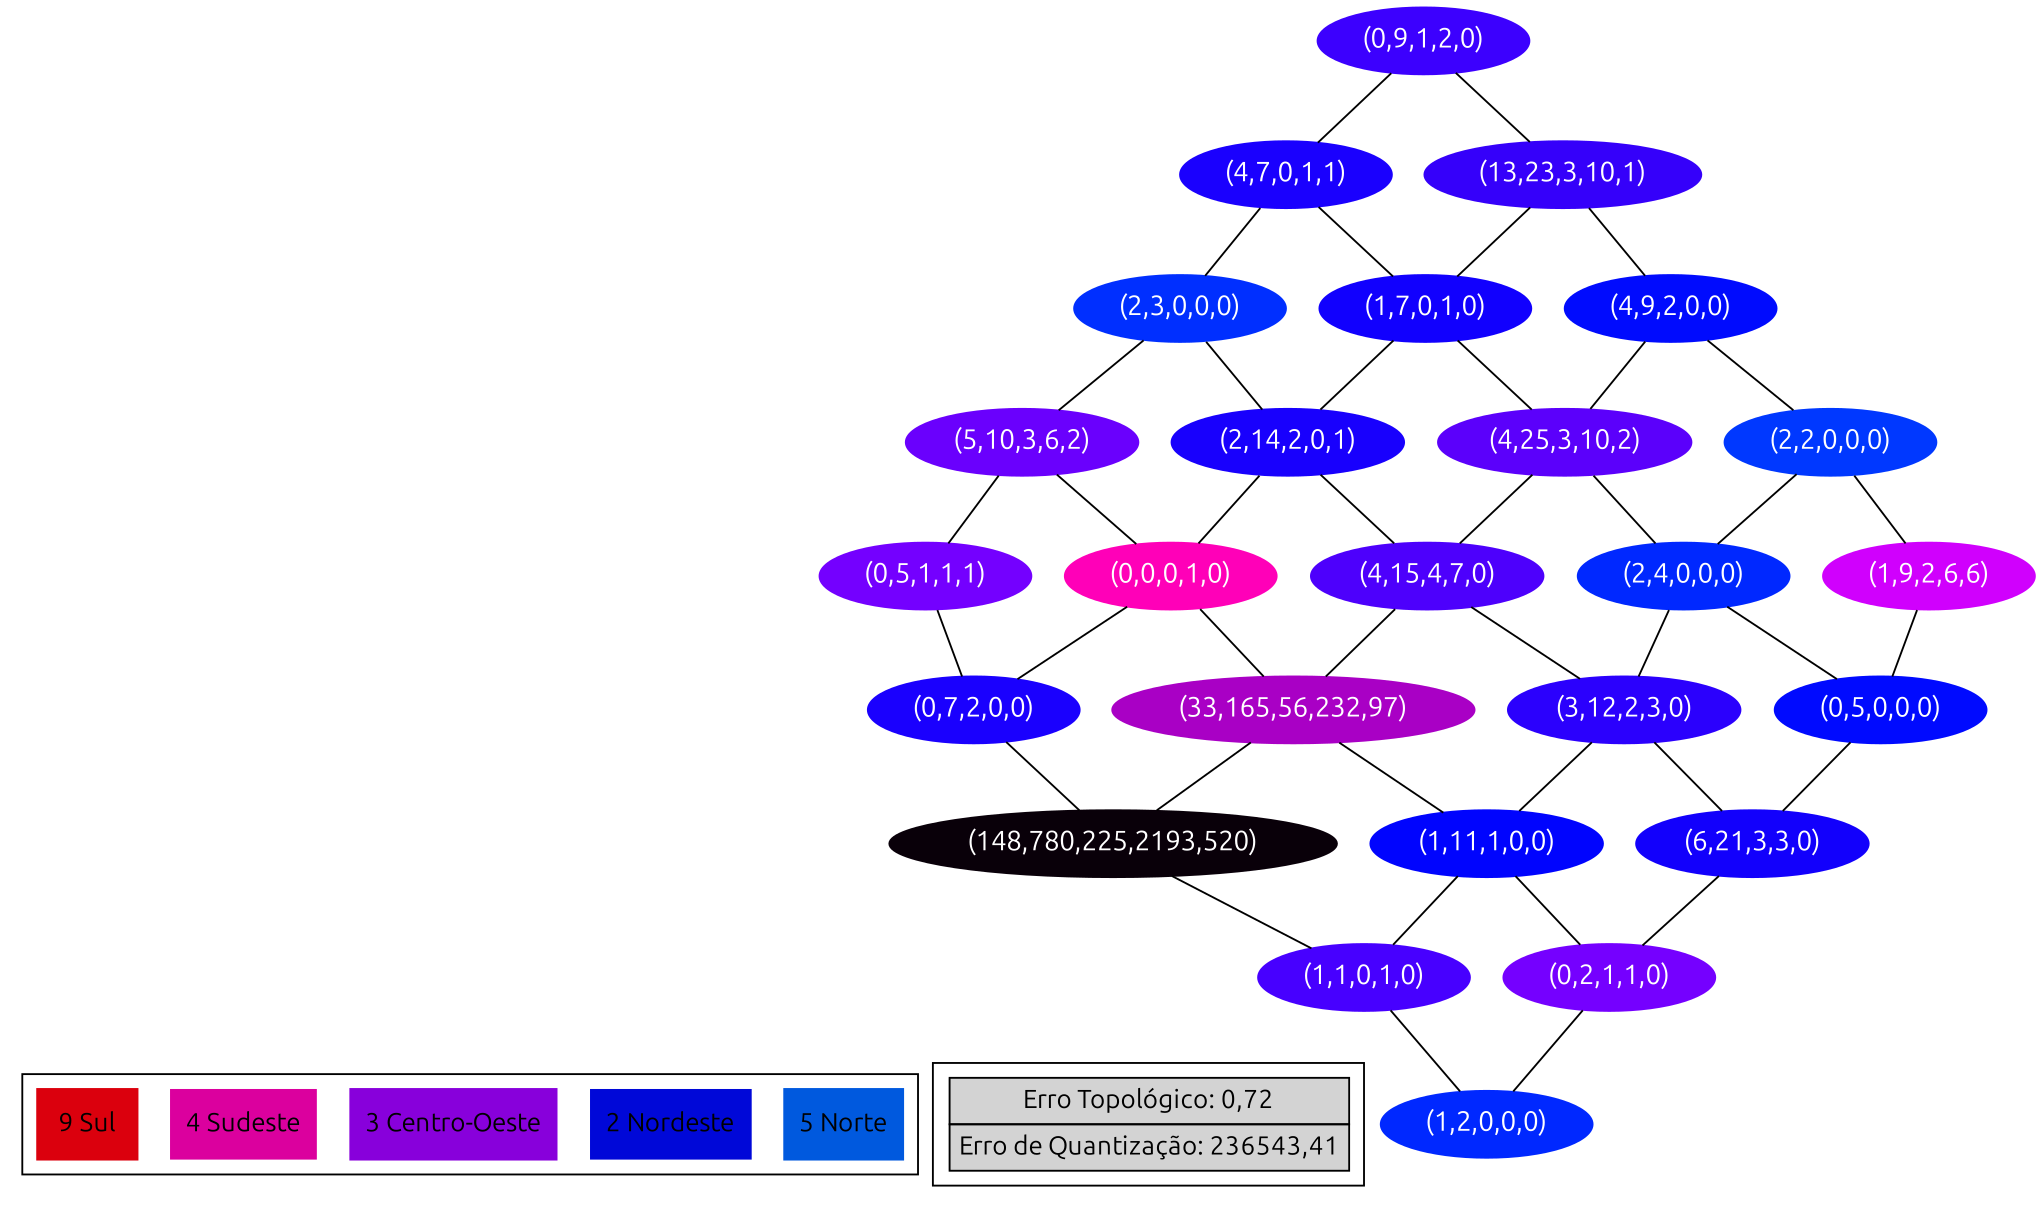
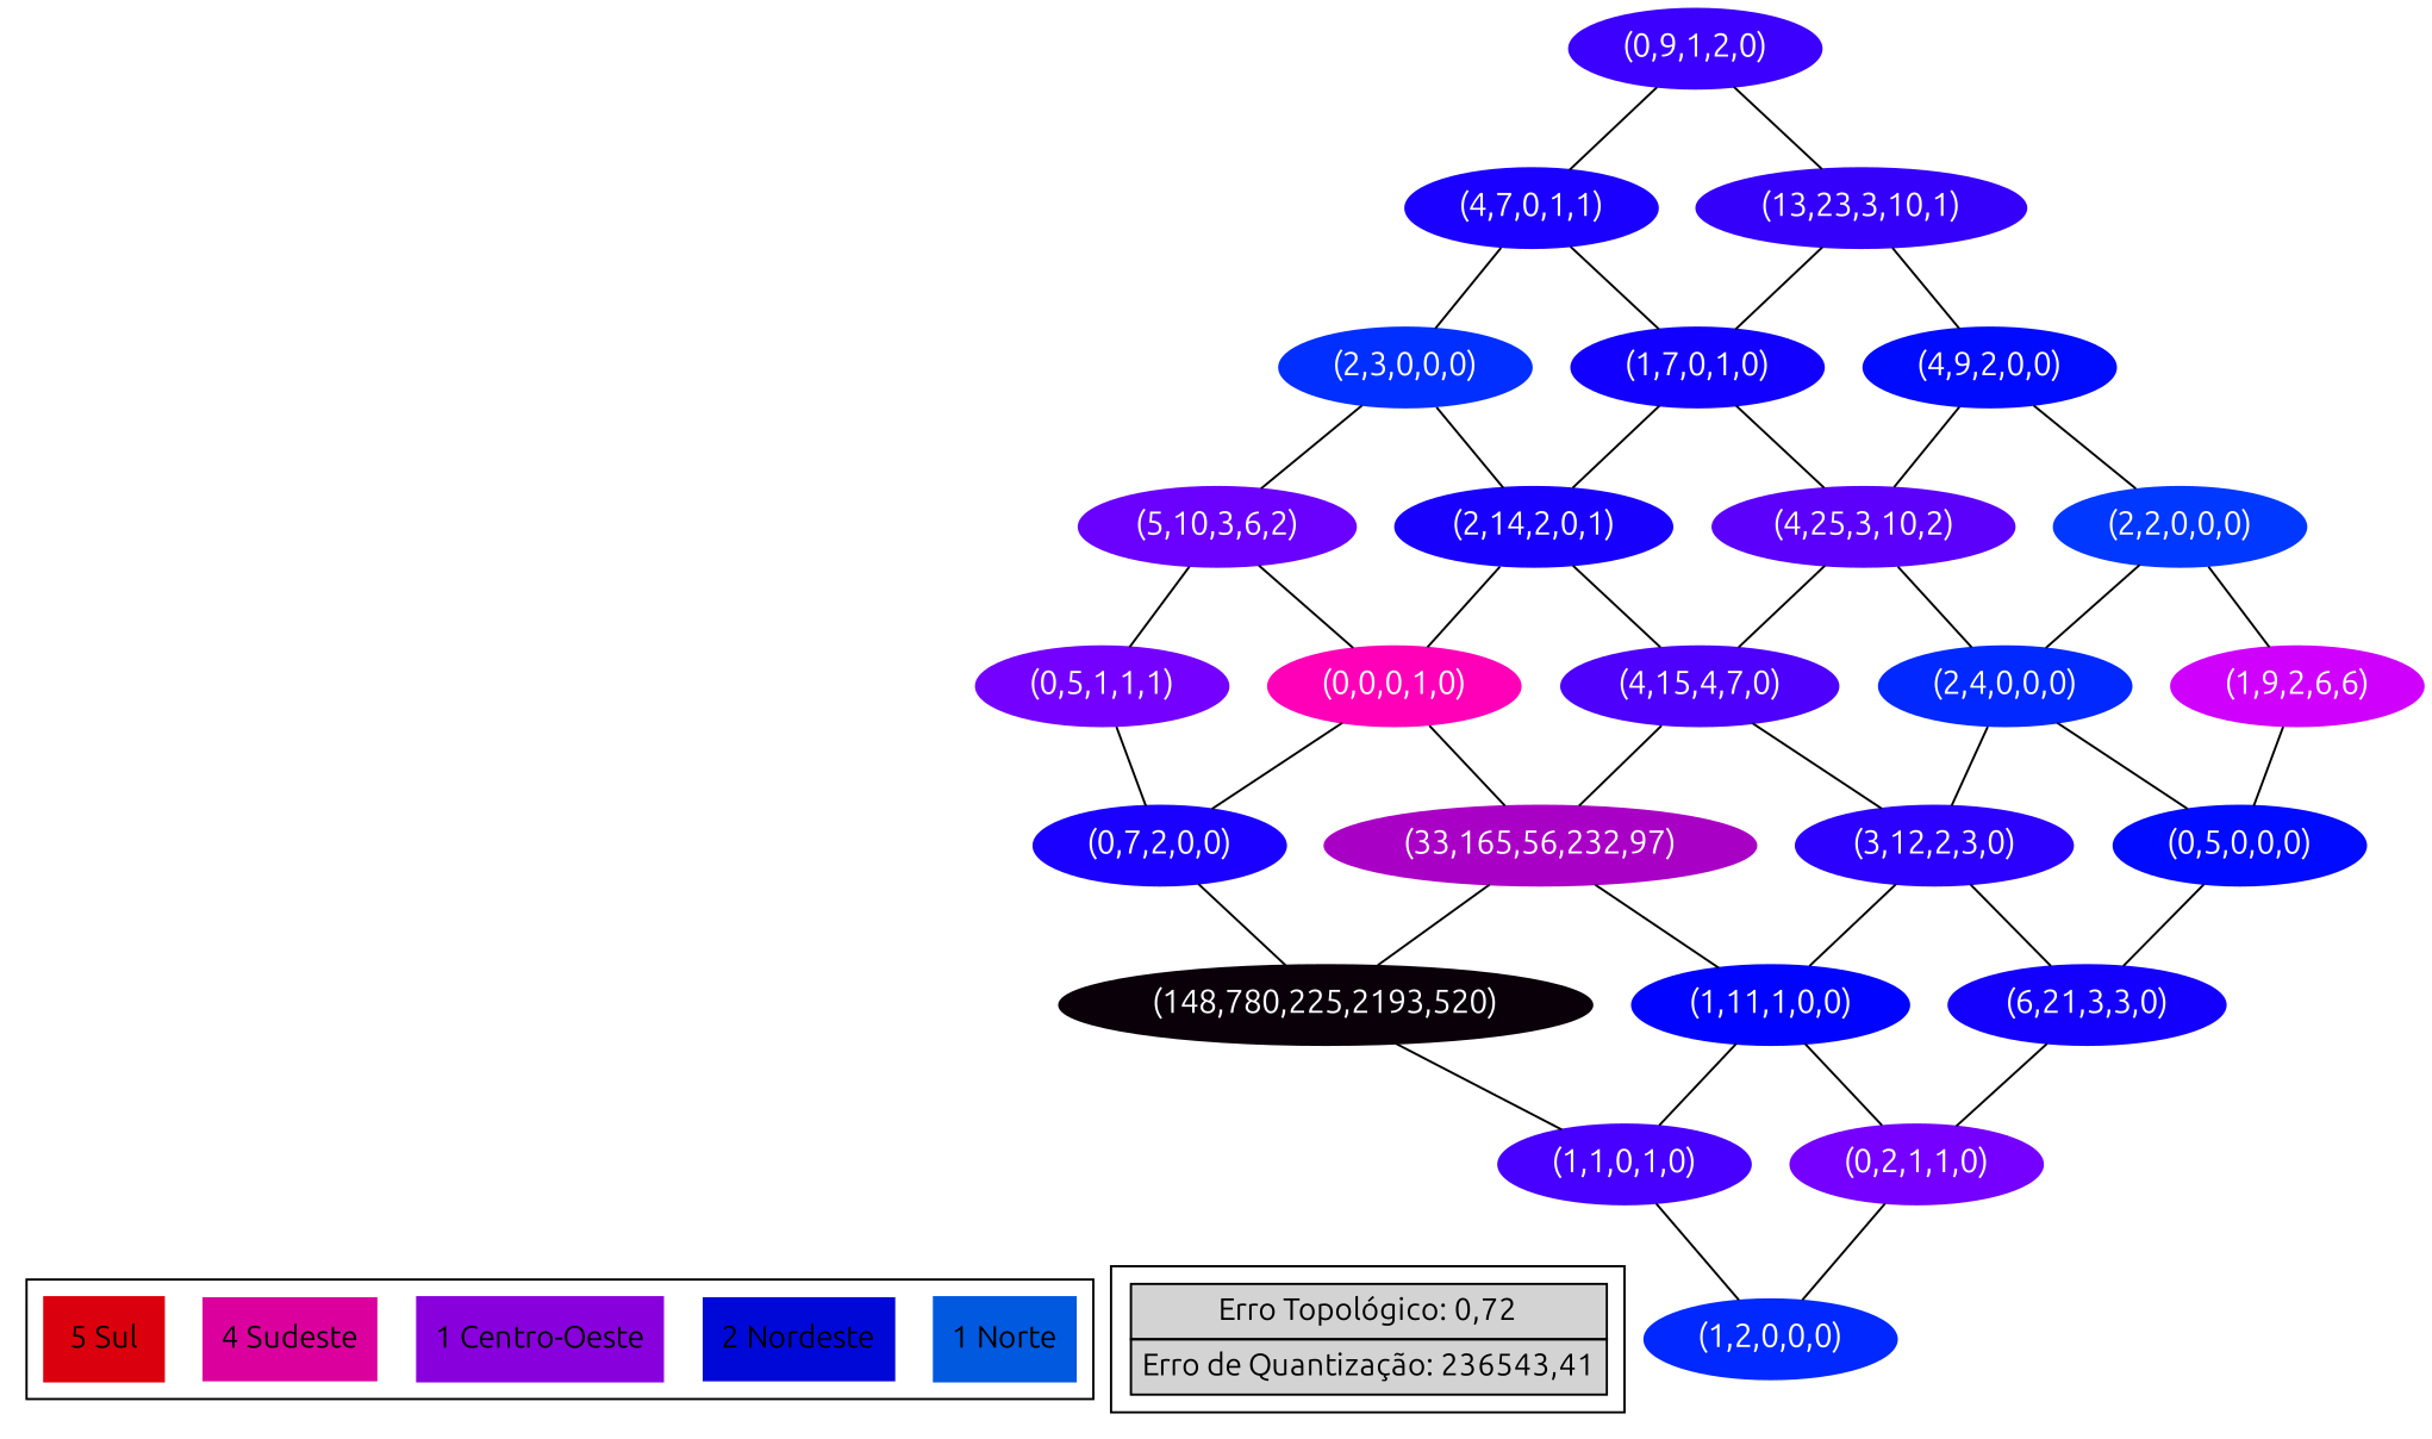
  graph {
    fontname=Ubuntu
    rankdir=BT
    node [fontcolor=white fontname=Ubuntu style=filled fontsize=15]
    edge [fontname=Ubuntu]
-   n1 [color="0.60 1 0.871 " fontcolor=black label="5 Norte" shape=record fontsize=""]
+   n1 [color="0.60 1 0.871 " fontcolor=black label="1 Norte" shape=record fontsize=""]
    n2 [color="0.66 1 0.846 " fontcolor=black label="2 Nordeste" shape=record fontsize=""]
-   n3 [color="0.77 1 0.859 " fontcolor=black label="3 Centro-Oeste" shape=record fontsize=""]
+   n3 [color="0.77 1 0.859 " fontcolor=black label="1 Centro-Oeste" shape=record fontsize=""]
    n4 [color="0.88 1 0.859 " fontcolor=black label="4 Sudeste" shape=record fontsize=""]
-   n5 [color="0.99 1 0.859 " fontcolor=black label="9 Sul" shape=record fontsize=""]
+   n5 [color="0.99 1 0.859 " fontcolor=black label="5 Sul" shape=record fontsize=""]
    n6 [fontcolor=black label=< <TABLE ALIGN="LEFT" BORDER="0" CELLBORDER="1" CELLSPACING="0" CELLPADDING="4"> <TR> <TD>Erro Topológico: 0,72</TD> </TR> <TR> <TD>Erro de Quantização: 236543,41</TD> </TR> </TABLE> > margin=0 shape=none fontsize=""]
    n7 [color="0.64 1 0.999 " label="(1,2,0,0,0)"]
    n8 [color="0.713 1 0.999 " label="(1,1,0,1,0)"]
    n9 [color="0.743 1 0.998 " label="(0,2,1,1,0)"]
    n10 [color="0.833 1 0.038 " label="(148,780,225,2193,520)"]
    n11 [color="0.664 1 0.995 " label="(1,11,1,0,0)"]
    n12 [color="0.679 1 0.986 " label="(6,21,3,3,0)"]
    n13 [color="0.684 1 0.996 " label="(0,7,2,0,0)"]
    n14 [color="0.81 1 0.772 " label="(33,165,56,232,97)"]
    n15 [color="0.695 1 0.992 " label="(3,12,2,3,0)"]
    n16 [color="0.743 1 0.997 " label="(0,5,1,1,1)"]
    n17 [color="0.88 1 1 " label="(0,0,0,1,0)"]
    n18 [color="0.718 1 0.988 " label="(4,15,4,7,0)"]
    n19 [color="0.737 1 0.989 " label="(5,10,3,6,2)"]
    n20 [color="0.683 1 0.992 " label="(2,14,2,0,1)"]
    n21 [color="0.636 1 0.998 " label="(2,3,0,0,0)"]
    n22 [color="0.66 1 0.998 " label="(0,5,0,0,0)"]
    n23 [color="0.64 1 0.998 " label="(2,4,0,0,0)"]
    n24 [color="0.727 1 0.982 " label="(4,25,3,10,2)"]
    n25 [color="0.678 1 0.996 " label="(1,7,0,1,0)"]
    n26 [color="0.684 1 0.995 " label="(4,7,0,1,1)"]
    n27 [color="0.804 1 0.99 " label="(1,9,2,6,6)"]
    n28 [color="0.63 1 0.998 " label="(2,2,0,0,0)"]
    n29 [color="0.659 1 0.994 " label="(4,9,2,0,0)"]
    n30 [color="0.702 1 0.979 " label="(13,23,3,10,1)"]
    n31 [color="0.706 1 0.995 " label="(0,9,1,2,0)"]
    subgraph cluster_1 {
      n1
      n2
      n3
      n4
      n5
    }
    subgraph cluster_2 {
      rank=sink
      n6
    }
    n7 -- n8
    n7 -- n9
    n8 -- n10
    n8 -- n11
    n9 -- n11
    n9 -- n12
    n10 -- n13
    n10 -- n14
    n11 -- n14
    n11 -- n15
    n12 -- n15
    n12 -- n22
    n13 -- n16
    n13 -- n17
    n14 -- n17
    n14 -- n18
    n15 -- n18
    n15 -- n23
    n16 -- n19
    n17 -- n19
    n17 -- n20
    n18 -- n20
    n18 -- n24
    n19 -- n21
    n20 -- n21
    n20 -- n25
    n21 -- n26
    n22 -- n23
    n22 -- n27
    n23 -- n24
    n23 -- n28
    n24 -- n25
    n24 -- n29
    n25 -- n26
    n25 -- n30
    n26 -- n31
    n27 -- n28
    n28 -- n29
    n29 -- n30
    n30 -- n31
  }
